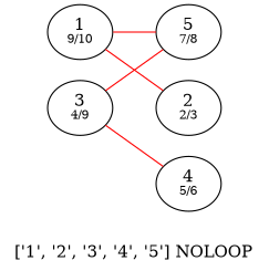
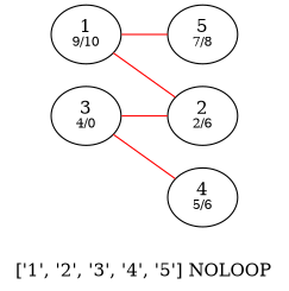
  digraph {
    label="['1', '2', '3', '4', '5'] NOLOOP"
    rankdir=LR
    edge [color=red dir=none]
    n1 [label=<1<BR /><FONT POINT-SIZE="10">9/10</FONT>>]
-   n2 [label=<2<BR /><FONT POINT-SIZE="10">2/3</FONT>>]
+   n2 [label=<2<BR /><FONT POINT-SIZE="10">2/6</FONT>>]
    n3 [label=<5<BR /><FONT POINT-SIZE="10">7/8</FONT>>]
-   n4 [label=<3<BR /><FONT POINT-SIZE="10">4/9</FONT>>]
+   n4 [label=<3<BR /><FONT POINT-SIZE="10">4/0</FONT>>]
    n5 [label=<4<BR /><FONT POINT-SIZE="10">5/6</FONT>>]
    n1 -> n2
    n1 -> n3
-   n4 -> n3
+   n4 -> n2
    n4 -> n5
  }
